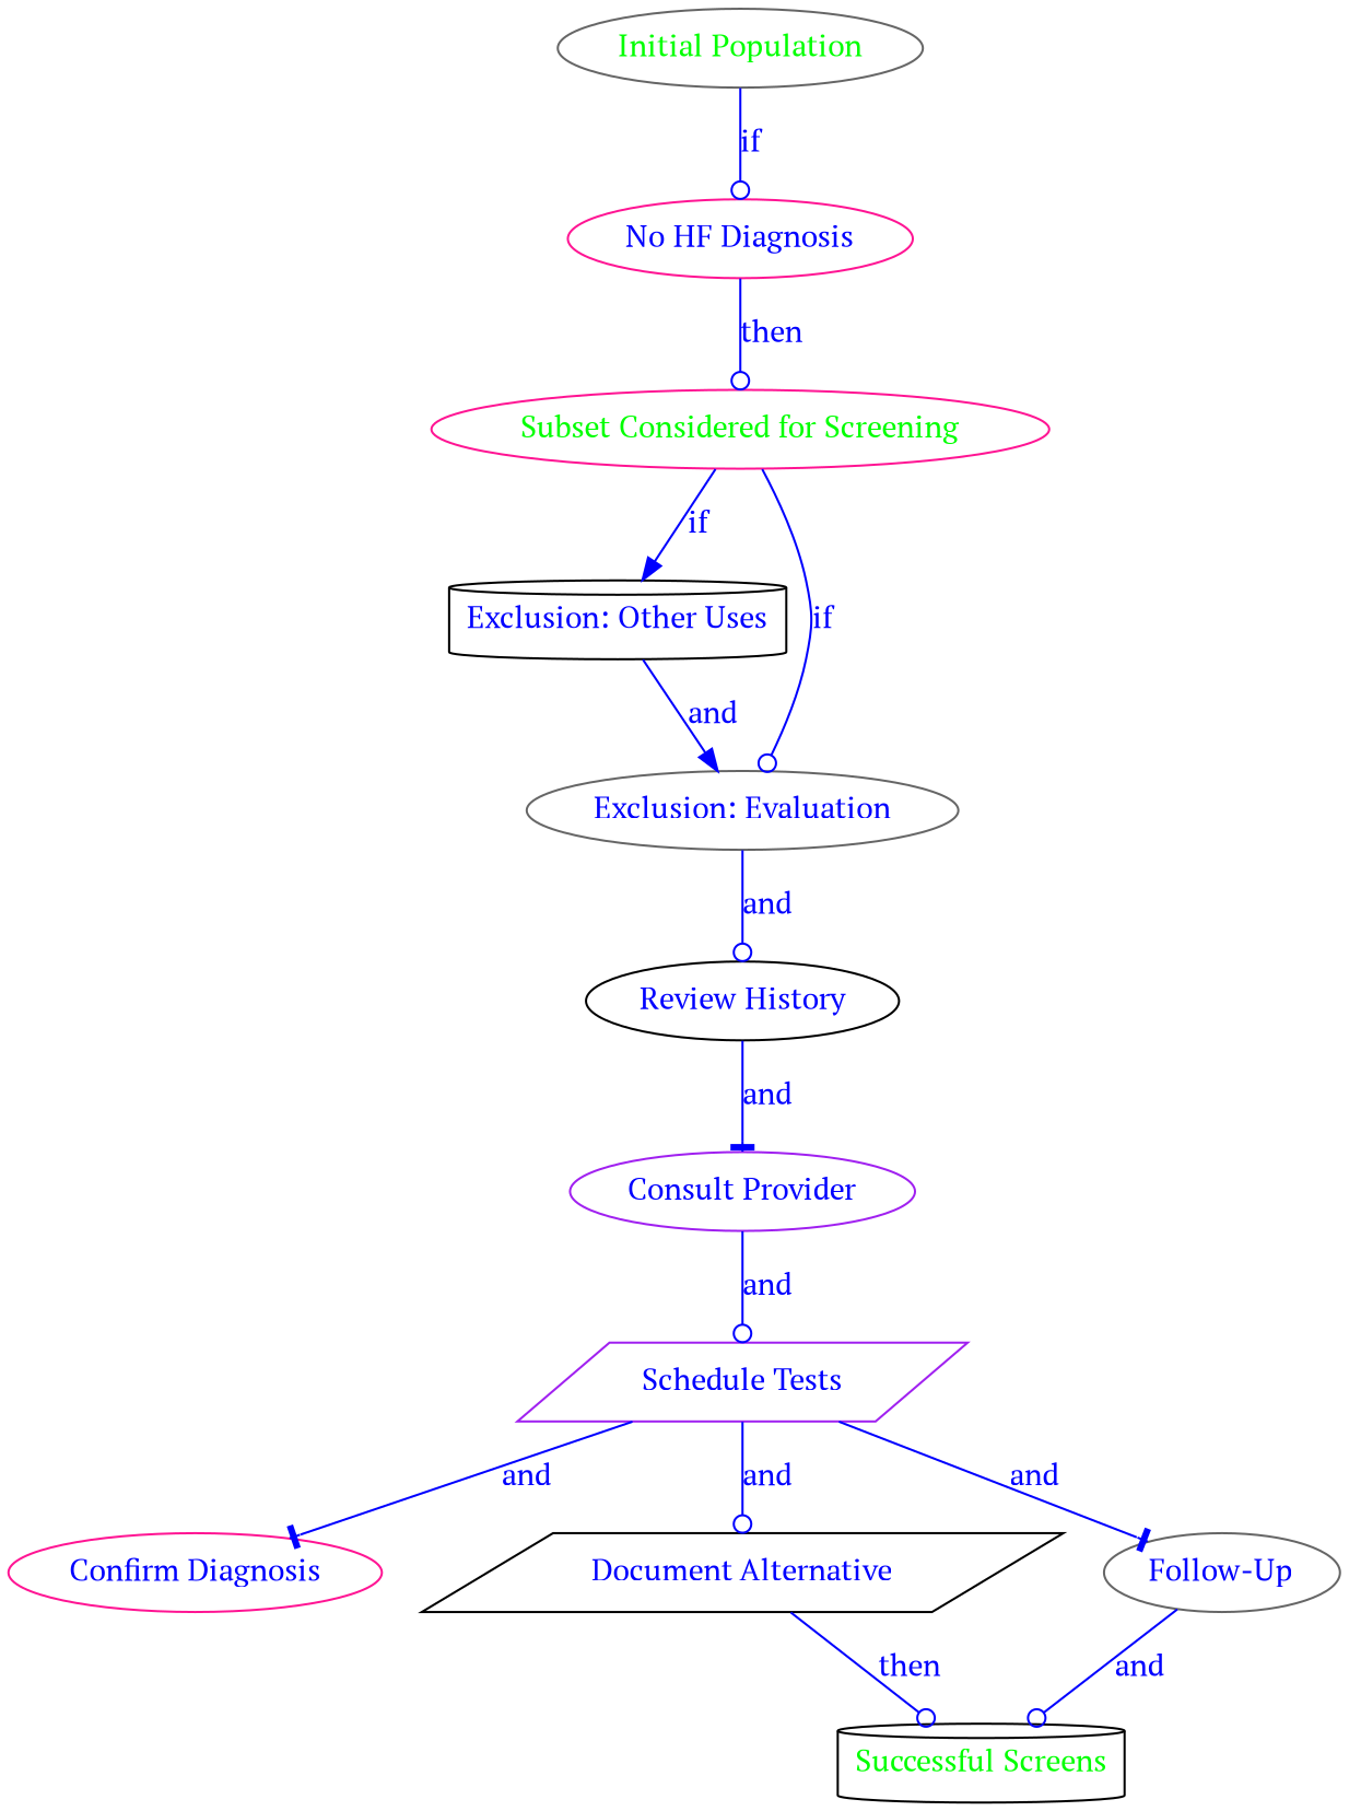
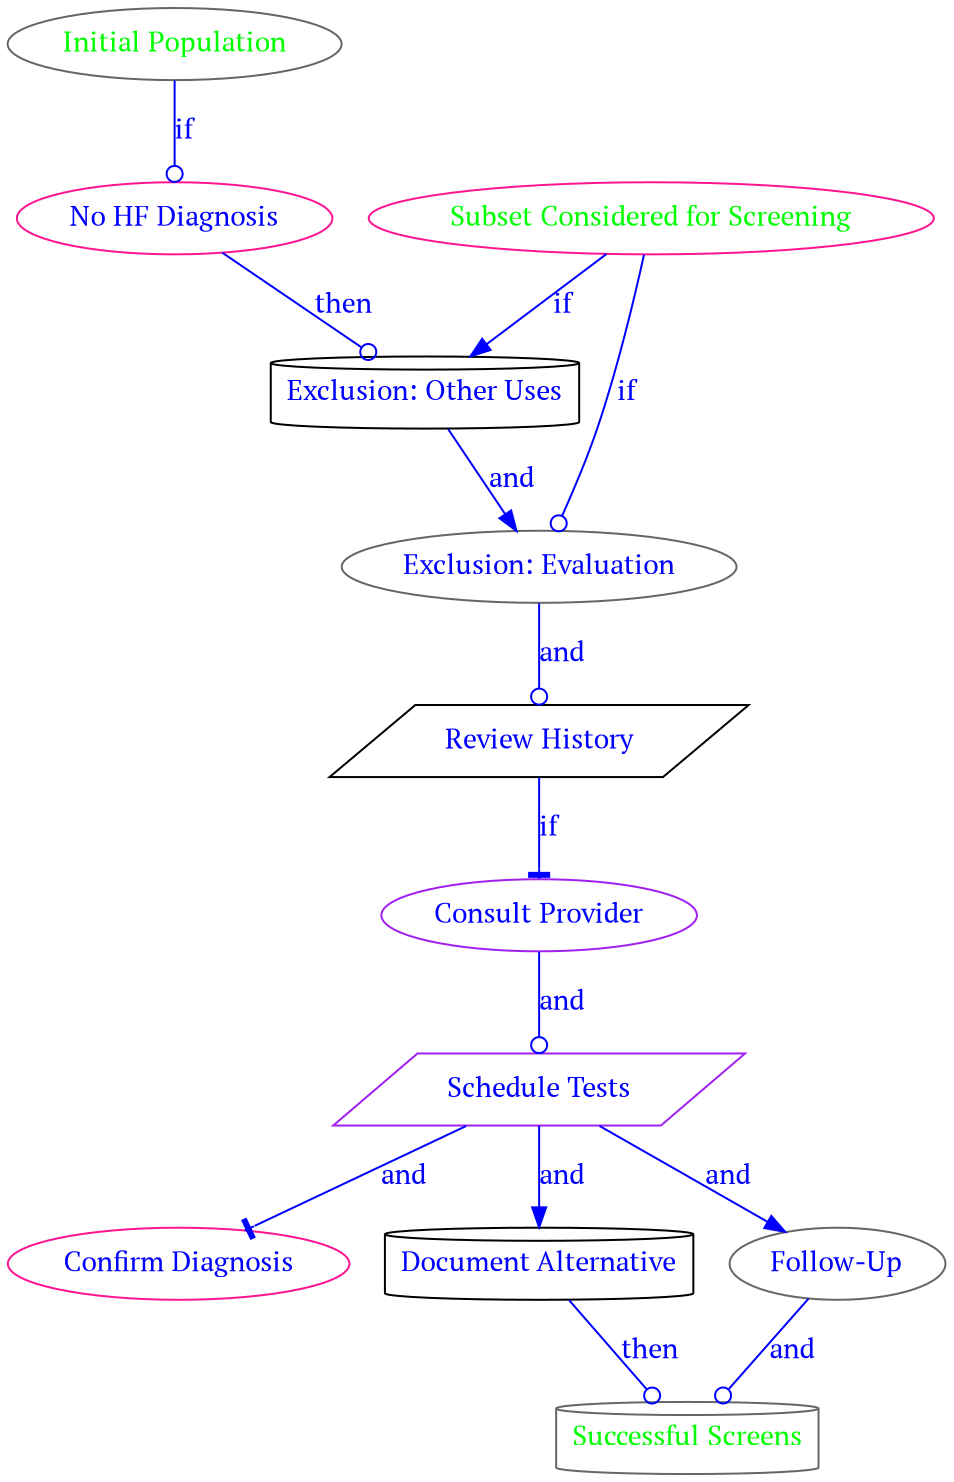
  digraph {
    fontname="PT Serif"
    rankdir=TB
    node [color=gray40 fontcolor=blue fontname="PT Serif" shape=ellipse]
    edge [arrowhead=odot color=blue fontcolor=blue fontname="PT Serif"]
    n1 [fontcolor=green label="Initial Population" style=rounded]
    n2 [color=deeppink label="No HF Diagnosis"]
    n3 [color=deeppink fontcolor=green label="Subset Considered for Screening" style=rounded]
    n4 [color=black label="Exclusion: Other Uses" shape=cylinder]
    n5 [label="Exclusion: Evaluation"]
-   n6 [color=black label="Review History"]
-   n7 [color=black fontcolor=green label="Successful Screens" shape=cylinder style=rounded]
+   n6 [color=black label="Review History" shape=parallelogram]
+   n7 [fontcolor=green label="Successful Screens" shape=cylinder style=rounded]
    n8 [color=purple label="Consult Provider"]
    n9 [color=purple label="Schedule Tests" shape=parallelogram]
    n10 [color=deeppink label="Confirm Diagnosis"]
-   n11 [color=black label="Document Alternative" shape=parallelogram]
+   n11 [color=black label="Document Alternative" shape=cylinder]
    n12 [label="Follow-Up"]
    n1 -> n2 [label=if]
-   n2 -> n3 [label=then]
+   n2 -> n4 [label=then]
    n3 -> n4 [arrowhead=normal label=if]
    n3 -> n5 [label=if]
    n4 -> n5 [arrowhead=normal label=and]
    n5 -> n6 [label=and]
-   n6 -> n8 [arrowhead=tee label=and]
+   n6 -> n8 [arrowhead=tee label=if]
    n8 -> n9 [label=and]
    n9 -> n10 [arrowhead=tee label=and]
-   n9 -> n11 [label=and]
-   n9 -> n12 [arrowhead=tee label=and]
+   n9 -> n11 [arrowhead=normal label=and]
+   n9 -> n12 [arrowhead=normal label=and]
    n11 -> n7 [label=then]
    n12 -> n7 [label=and]
  }
